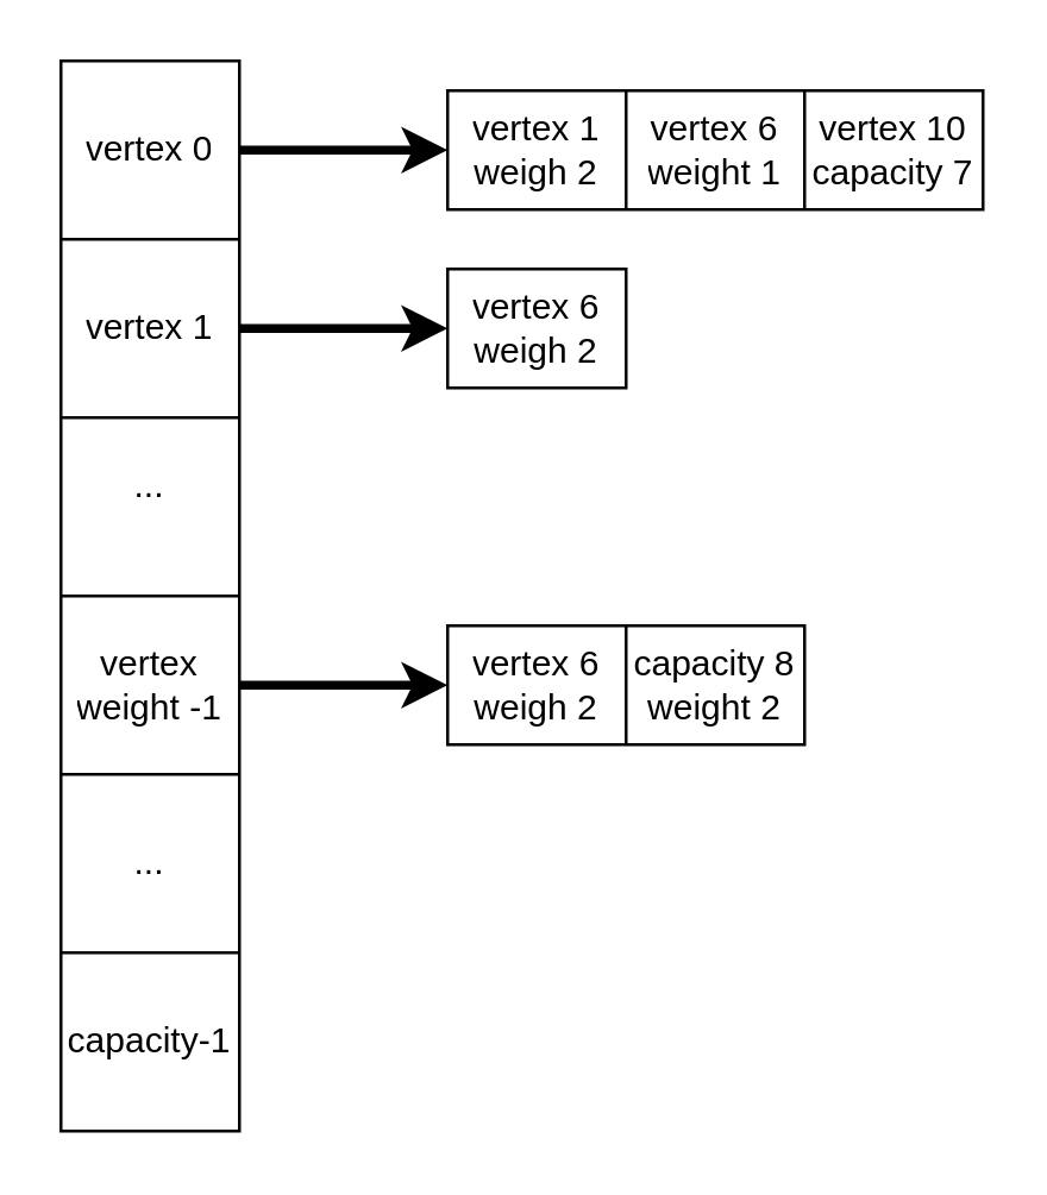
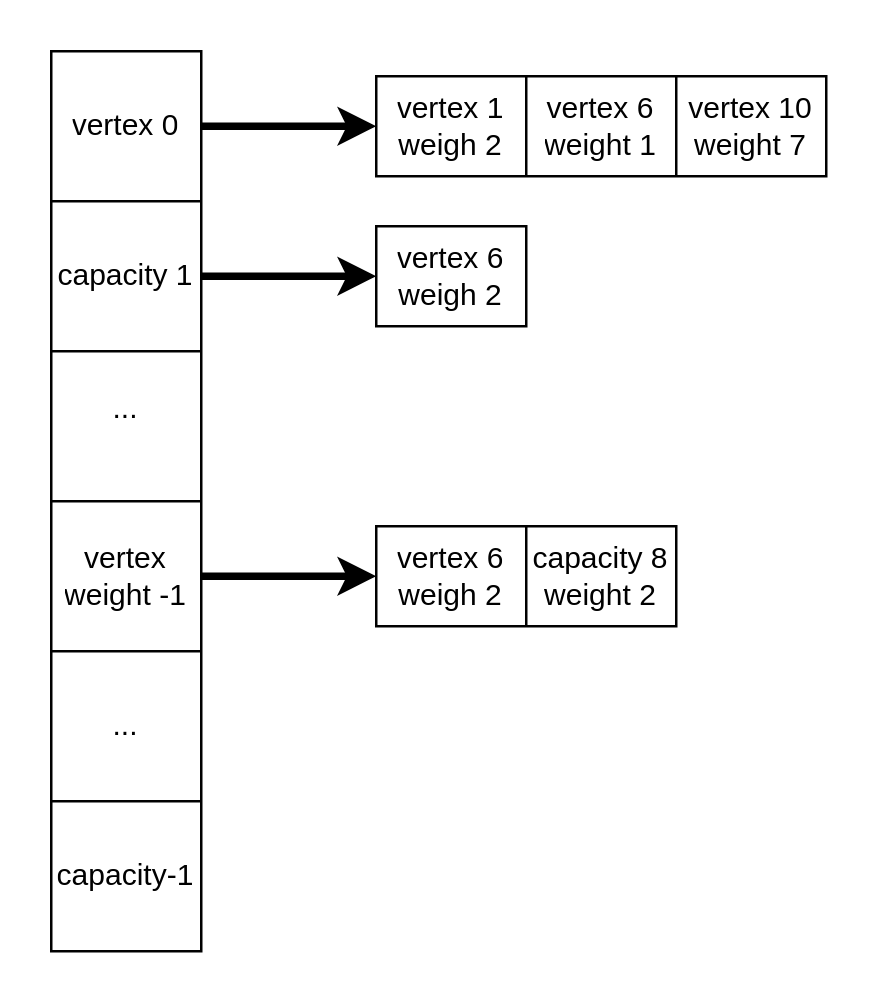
  <mxCell id="0" />
  <mxCell id="1" parent="0" />
  <mxCell id="2" value="" style="shape=table;startSize=0;container=1;collapsible=0;childLayout=tableLayout;" vertex="1" parent="1"><mxGeometry x="20" y="20" width="60" height="360" as="geometry" /></mxCell>
  <mxCell id="3" value="" style="shape=tableRow;horizontal=0;startSize=0;swimlaneHead=0;swimlaneBody=0;strokeColor=inherit;top=0;left=0;bottom=0;right=0;collapsible=0;dropTarget=0;fillColor=none;points=[[0,0.5],[1,0.5]];portConstraint=eastwest;" vertex="1" parent="2"><mxGeometry width="60" height="60" as="geometry" /></mxCell>
  <mxCell id="4" value="vertex 0" style="shape=partialRectangle;html=1;whiteSpace=wrap;connectable=0;strokeColor=inherit;overflow=hidden;fillColor=none;top=0;left=0;bottom=0;right=0;pointerEvents=1;" vertex="1" parent="3"><mxGeometry width="60" height="60" as="geometry"><mxRectangle width="60" height="60" as="alternateBounds" /></mxGeometry></mxCell>
  <mxCell id="5" value="" style="shape=tableRow;horizontal=0;startSize=0;swimlaneHead=0;swimlaneBody=0;strokeColor=inherit;top=0;left=0;bottom=0;right=0;collapsible=0;dropTarget=0;fillColor=none;points=[[0,0.5],[1,0.5]];portConstraint=eastwest;" vertex="1" parent="2"><mxGeometry y="60" width="60" height="60" as="geometry" /></mxCell>
- <mxCell id="6" value="vertex 1" style="shape=partialRectangle;html=1;whiteSpace=wrap;connectable=0;strokeColor=inherit;overflow=hidden;fillColor=none;top=0;left=0;bottom=0;right=0;pointerEvents=1;" vertex="1" parent="5"><mxGeometry width="60" height="60" as="geometry"><mxRectangle width="60" height="60" as="alternateBounds" /></mxGeometry></mxCell>
+ <mxCell id="6" value="capacity 1" style="shape=partialRectangle;html=1;whiteSpace=wrap;connectable=0;strokeColor=inherit;overflow=hidden;fillColor=none;top=0;left=0;bottom=0;right=0;pointerEvents=1;" vertex="1" parent="5"><mxGeometry width="60" height="60" as="geometry"><mxRectangle width="60" height="60" as="alternateBounds" /></mxGeometry></mxCell>
  <mxCell id="7" value="" style="shape=tableRow;horizontal=0;startSize=0;swimlaneHead=0;swimlaneBody=0;strokeColor=inherit;top=0;left=0;bottom=0;right=0;collapsible=0;dropTarget=0;fillColor=none;points=[[0,0.5],[1,0.5]];portConstraint=eastwest;" vertex="1" parent="2"><mxGeometry y="120" width="60" height="60" as="geometry" /></mxCell>
  <mxCell id="8" value="...&lt;div&gt;&lt;br&gt;&lt;/div&gt;" style="shape=partialRectangle;html=1;whiteSpace=wrap;connectable=0;strokeColor=inherit;overflow=hidden;fillColor=none;top=0;left=0;bottom=0;right=0;pointerEvents=1;" vertex="1" parent="7"><mxGeometry width="60" height="60" as="geometry"><mxRectangle width="60" height="60" as="alternateBounds" /></mxGeometry></mxCell>
  <mxCell id="9" value="" style="shape=tableRow;horizontal=0;startSize=0;swimlaneHead=0;swimlaneBody=0;strokeColor=inherit;top=0;left=0;bottom=0;right=0;collapsible=0;dropTarget=0;fillColor=none;points=[[0,0.5],[1,0.5]];portConstraint=eastwest;" vertex="1" parent="2"><mxGeometry y="180" width="60" height="60" as="geometry" /></mxCell>
  <mxCell id="10" value="vertex&lt;div&gt;weight -1&lt;/div&gt;" style="shape=partialRectangle;html=1;whiteSpace=wrap;connectable=0;strokeColor=inherit;overflow=hidden;fillColor=none;top=0;left=0;bottom=0;right=0;pointerEvents=1;" vertex="1" parent="9"><mxGeometry width="60" height="60" as="geometry"><mxRectangle width="60" height="60" as="alternateBounds" /></mxGeometry></mxCell>
  <mxCell id="11" value="" style="shape=tableRow;horizontal=0;startSize=0;swimlaneHead=0;swimlaneBody=0;strokeColor=inherit;top=0;left=0;bottom=0;right=0;collapsible=0;dropTarget=0;fillColor=none;points=[[0,0.5],[1,0.5]];portConstraint=eastwest;" vertex="1" parent="2"><mxGeometry y="240" width="60" height="60" as="geometry" /></mxCell>
  <mxCell id="12" value="..." style="shape=partialRectangle;html=1;whiteSpace=wrap;connectable=0;strokeColor=inherit;overflow=hidden;fillColor=none;top=0;left=0;bottom=0;right=0;pointerEvents=1;" vertex="1" parent="11"><mxGeometry width="60" height="60" as="geometry"><mxRectangle width="60" height="60" as="alternateBounds" /></mxGeometry></mxCell>
  <mxCell id="13" value="" style="shape=tableRow;horizontal=0;startSize=0;swimlaneHead=0;swimlaneBody=0;strokeColor=inherit;top=0;left=0;bottom=0;right=0;collapsible=0;dropTarget=0;fillColor=none;points=[[0,0.5],[1,0.5]];portConstraint=eastwest;" vertex="1" parent="2"><mxGeometry y="300" width="60" height="60" as="geometry" /></mxCell>
  <mxCell id="14" value="capacity-1" style="shape=partialRectangle;html=1;whiteSpace=wrap;connectable=0;strokeColor=inherit;overflow=hidden;fillColor=none;top=0;left=0;bottom=0;right=0;pointerEvents=1;" vertex="1" parent="13"><mxGeometry width="60" height="60" as="geometry"><mxRectangle width="60" height="60" as="alternateBounds" /></mxGeometry></mxCell>
  <mxCell id="15" value="" style="shape=table;startSize=0;container=1;collapsible=0;childLayout=tableLayout;" vertex="1" parent="1"><mxGeometry x="150" y="30" width="180" height="40" as="geometry" /></mxCell>
  <mxCell id="16" value="" style="shape=tableRow;horizontal=0;startSize=0;swimlaneHead=0;swimlaneBody=0;strokeColor=inherit;top=0;left=0;bottom=0;right=0;collapsible=0;dropTarget=0;fillColor=none;points=[[0,0.5],[1,0.5]];portConstraint=eastwest;" vertex="1" parent="15"><mxGeometry width="180" height="40" as="geometry" /></mxCell>
  <mxCell id="17" value="vertex 1&lt;div&gt;weigh 2&lt;/div&gt;" style="shape=partialRectangle;html=1;whiteSpace=wrap;connectable=0;strokeColor=inherit;overflow=hidden;fillColor=none;top=0;left=0;bottom=0;right=0;pointerEvents=1;" vertex="1" parent="16"><mxGeometry width="60" height="40" as="geometry"><mxRectangle width="60" height="40" as="alternateBounds" /></mxGeometry></mxCell>
  <mxCell id="18" value="vertex 6&lt;div&gt;weight 1&lt;/div&gt;" style="shape=partialRectangle;html=1;whiteSpace=wrap;connectable=0;strokeColor=inherit;overflow=hidden;fillColor=none;top=0;left=0;bottom=0;right=0;pointerEvents=1;" vertex="1" parent="16"><mxGeometry x="60" width="60" height="40" as="geometry"><mxRectangle width="60" height="40" as="alternateBounds" /></mxGeometry></mxCell>
- <mxCell id="19" value="vertex 10&lt;div&gt;capacity 7&lt;/div&gt;" style="shape=partialRectangle;html=1;whiteSpace=wrap;connectable=0;strokeColor=inherit;overflow=hidden;fillColor=none;top=0;left=0;bottom=0;right=0;pointerEvents=1;" vertex="1" parent="16"><mxGeometry x="120" width="60" height="40" as="geometry"><mxRectangle width="60" height="40" as="alternateBounds" /></mxGeometry></mxCell>
+ <mxCell id="19" value="vertex 10&lt;div&gt;weight 7&lt;/div&gt;" style="shape=partialRectangle;html=1;whiteSpace=wrap;connectable=0;strokeColor=inherit;overflow=hidden;fillColor=none;top=0;left=0;bottom=0;right=0;pointerEvents=1;" vertex="1" parent="16"><mxGeometry x="120" width="60" height="40" as="geometry"><mxRectangle width="60" height="40" as="alternateBounds" /></mxGeometry></mxCell>
  <mxCell id="20" style="edgeStyle=orthogonalEdgeStyle;rounded=0;orthogonalLoop=1;jettySize=auto;html=1;strokeWidth=3;" edge="1" parent="1" source="3" target="16"><mxGeometry relative="1" as="geometry" /></mxCell>
  <mxCell id="21" value="" style="shape=table;startSize=0;container=1;collapsible=0;childLayout=tableLayout;" vertex="1" parent="1"><mxGeometry x="150" y="90" width="60" height="40" as="geometry" /></mxCell>
  <mxCell id="22" value="" style="shape=tableRow;horizontal=0;startSize=0;swimlaneHead=0;swimlaneBody=0;strokeColor=inherit;top=0;left=0;bottom=0;right=0;collapsible=0;dropTarget=0;fillColor=none;points=[[0,0.5],[1,0.5]];portConstraint=eastwest;" vertex="1" parent="21"><mxGeometry width="60" height="40" as="geometry" /></mxCell>
  <mxCell id="23" value="vertex 6&lt;div&gt;weigh 2&lt;/div&gt;" style="shape=partialRectangle;html=1;whiteSpace=wrap;connectable=0;strokeColor=inherit;overflow=hidden;fillColor=none;top=0;left=0;bottom=0;right=0;pointerEvents=1;" vertex="1" parent="22"><mxGeometry width="60" height="40" as="geometry"><mxRectangle width="60" height="40" as="alternateBounds" /></mxGeometry></mxCell>
  <mxCell id="24" style="edgeStyle=orthogonalEdgeStyle;rounded=0;orthogonalLoop=1;jettySize=auto;html=1;entryX=0;entryY=0.5;entryDx=0;entryDy=0;strokeWidth=3;" edge="1" parent="1" source="5" target="22"><mxGeometry relative="1" as="geometry" /></mxCell>
  <mxCell id="25" value="" style="shape=table;startSize=0;container=1;collapsible=0;childLayout=tableLayout;" vertex="1" parent="1"><mxGeometry x="150" y="210" width="120" height="40" as="geometry" /></mxCell>
  <mxCell id="26" value="" style="shape=tableRow;horizontal=0;startSize=0;swimlaneHead=0;swimlaneBody=0;strokeColor=inherit;top=0;left=0;bottom=0;right=0;collapsible=0;dropTarget=0;fillColor=none;points=[[0,0.5],[1,0.5]];portConstraint=eastwest;" vertex="1" parent="25"><mxGeometry width="120" height="40" as="geometry" /></mxCell>
  <mxCell id="27" value="vertex 6&lt;div&gt;weigh 2&lt;/div&gt;" style="shape=partialRectangle;html=1;whiteSpace=wrap;connectable=0;strokeColor=inherit;overflow=hidden;fillColor=none;top=0;left=0;bottom=0;right=0;pointerEvents=1;" vertex="1" parent="26"><mxGeometry width="60" height="40" as="geometry"><mxRectangle width="60" height="40" as="alternateBounds" /></mxGeometry></mxCell>
  <mxCell id="28" value="capacity 8&lt;div&gt;weight 2&lt;/div&gt;" style="shape=partialRectangle;html=1;whiteSpace=wrap;connectable=0;strokeColor=inherit;overflow=hidden;fillColor=none;top=0;left=0;bottom=0;right=0;pointerEvents=1;" vertex="1" parent="26"><mxGeometry x="60" width="60" height="40" as="geometry"><mxRectangle width="60" height="40" as="alternateBounds" /></mxGeometry></mxCell>
  <mxCell id="29" style="edgeStyle=orthogonalEdgeStyle;rounded=0;orthogonalLoop=1;jettySize=auto;html=1;exitX=1;exitY=0.5;exitDx=0;exitDy=0;entryX=0;entryY=0.5;entryDx=0;entryDy=0;strokeWidth=3;" edge="1" parent="1" source="9" target="25"><mxGeometry relative="1" as="geometry" /></mxCell>
